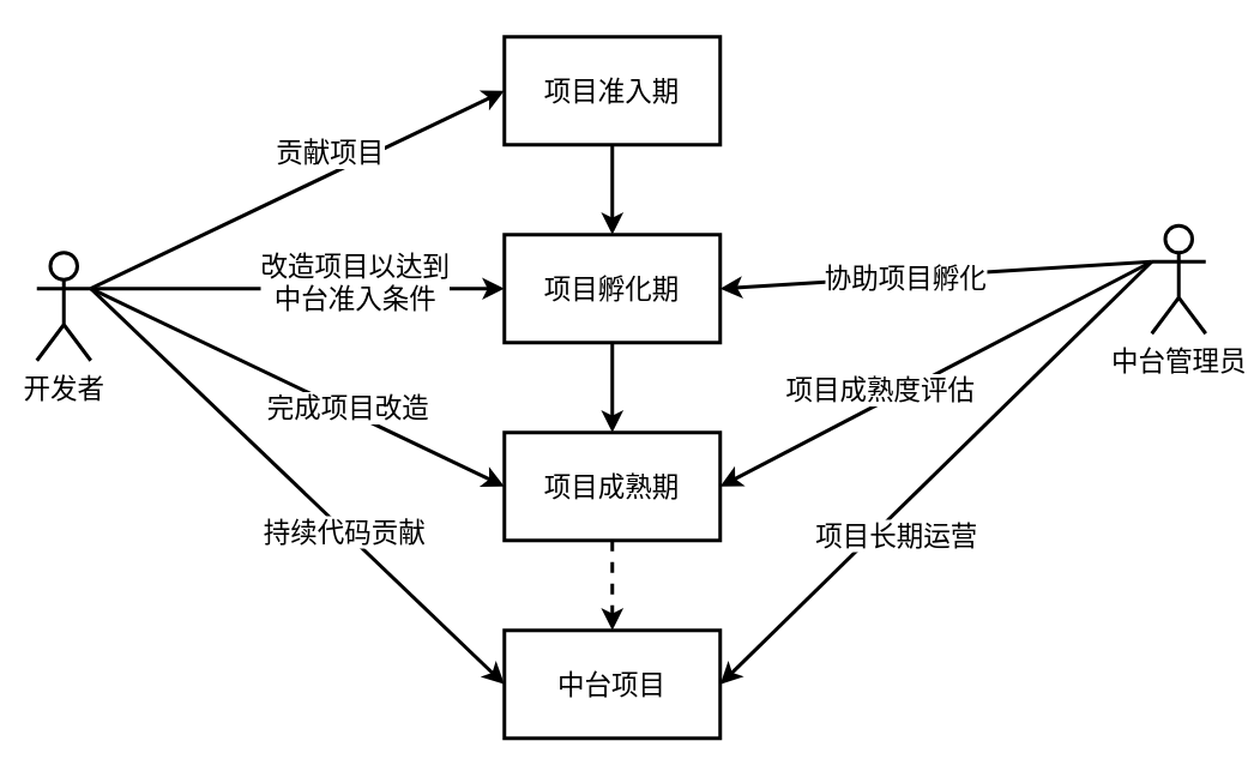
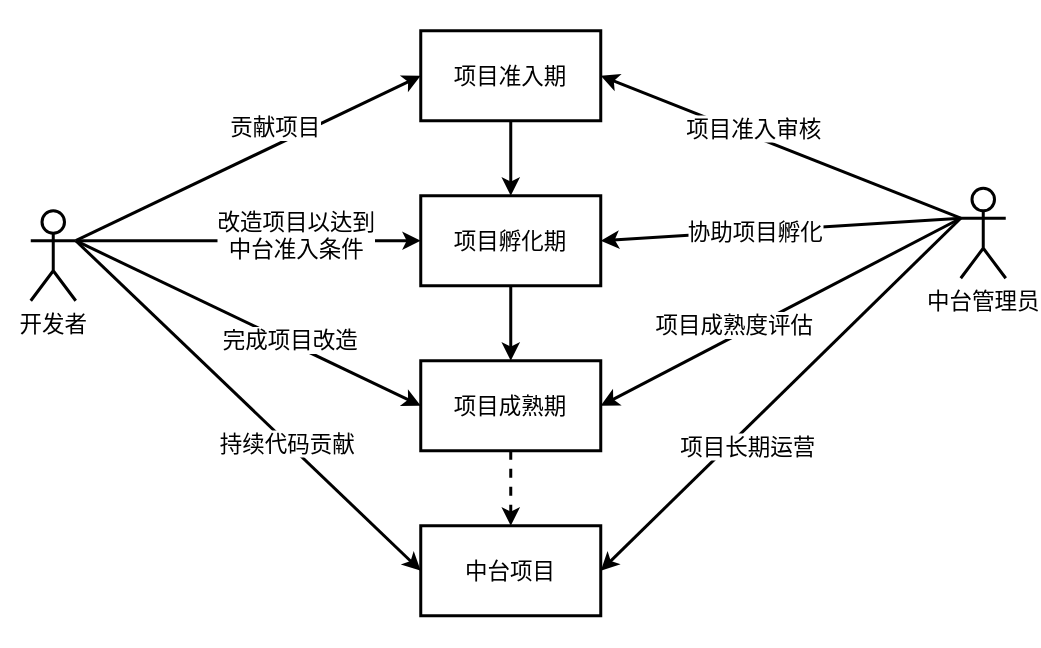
  <mxCell id="0" />
  <mxCell id="1" parent="0" />
  <mxCell id="2" style="rounded=0;orthogonalLoop=1;jettySize=auto;html=1;exitX=1;exitY=0.333;exitDx=0;exitDy=0;exitPerimeter=0;entryX=0;entryY=0.5;entryDx=0;entryDy=0;strokeWidth=2;fontSize=15;" edge="1" parent="1" source="9" target="19"><mxGeometry relative="1" as="geometry" /></mxCell>
  <mxCell id="3" value="贡献项目" style="edgeLabel;html=1;align=center;verticalAlign=middle;resizable=0;points=[];fontSize=15;" vertex="1" connectable="0" parent="2"><mxGeometry x="-0.347" relative="1" as="geometry"><mxPoint x="58.01" y="-40.73" as="offset" /></mxGeometry></mxCell>
  <mxCell id="4" value="改造项目以达到&lt;br&gt;中台准入条件" style="edgeStyle=none;rounded=0;orthogonalLoop=1;jettySize=auto;html=1;exitX=1;exitY=0.333;exitDx=0;exitDy=0;exitPerimeter=0;entryX=0;entryY=0.5;entryDx=0;entryDy=0;strokeWidth=2;fontSize=15;" edge="1" parent="1" source="9" target="21"><mxGeometry x="0.274" y="4" relative="1" as="geometry"><mxPoint as="offset" /></mxGeometry></mxCell>
  <mxCell id="5" style="edgeStyle=none;rounded=0;orthogonalLoop=1;jettySize=auto;html=1;exitX=1;exitY=0.333;exitDx=0;exitDy=0;exitPerimeter=0;entryX=0;entryY=0.5;entryDx=0;entryDy=0;strokeWidth=2;fontSize=15;" edge="1" parent="1" source="9" target="23"><mxGeometry relative="1" as="geometry" /></mxCell>
  <mxCell id="6" value="完成项目改造" style="edgeLabel;html=1;align=center;verticalAlign=middle;resizable=0;points=[];fontSize=15;" vertex="1" connectable="0" parent="5"><mxGeometry x="0.23" y="2" relative="1" as="geometry"><mxPoint as="offset" /></mxGeometry></mxCell>
  <mxCell id="7" style="edgeStyle=none;rounded=0;orthogonalLoop=1;jettySize=auto;html=1;exitX=1;exitY=0.333;exitDx=0;exitDy=0;exitPerimeter=0;entryX=0;entryY=0.5;entryDx=0;entryDy=0;strokeWidth=2;fontSize=15;" edge="1" parent="1" source="9" target="24"><mxGeometry relative="1" as="geometry" /></mxCell>
  <mxCell id="8" value="持续代码贡献" style="edgeLabel;html=1;align=center;verticalAlign=middle;resizable=0;points=[];fontSize=15;" vertex="1" connectable="0" parent="7"><mxGeometry x="0.227" relative="1" as="geometry"><mxPoint as="offset" /></mxGeometry></mxCell>
  <mxCell id="9" value="开发者" style="shape=umlActor;verticalLabelPosition=bottom;verticalAlign=top;html=1;outlineConnect=0;strokeWidth=2;fontSize=15;" vertex="1" parent="1"><mxGeometry x="20" y="140" width="30" height="60" as="geometry" /></mxCell>
+ <mxCell id="10" style="edgeStyle=none;rounded=0;orthogonalLoop=1;jettySize=auto;html=1;exitX=0;exitY=0.333;exitDx=0;exitDy=0;exitPerimeter=0;entryX=1;entryY=0.5;entryDx=0;entryDy=0;strokeWidth=2;fontSize=15;" edge="1" parent="1" source="17" target="19"><mxGeometry relative="1" as="geometry" /></mxCell>
+ <mxCell id="11" value="项目准入审核" style="edgeLabel;html=1;align=center;verticalAlign=middle;resizable=0;points=[];fontSize=15;" vertex="1" connectable="0" parent="10"><mxGeometry x="0.218" relative="1" as="geometry"><mxPoint x="7.56" y="-3.18" as="offset" /></mxGeometry></mxCell>
  <mxCell id="12" value="协助项目孵化" style="edgeStyle=none;rounded=0;orthogonalLoop=1;jettySize=auto;html=1;entryX=1;entryY=0.5;entryDx=0;entryDy=0;strokeWidth=2;fontSize=15;exitX=0;exitY=0.333;exitDx=0;exitDy=0;exitPerimeter=0;" edge="1" parent="1" source="17" target="21"><mxGeometry x="0.143" relative="1" as="geometry"><mxPoint x="610" y="160" as="sourcePoint" /><mxPoint as="offset" /></mxGeometry></mxCell>
  <mxCell id="13" style="edgeStyle=none;rounded=0;orthogonalLoop=1;jettySize=auto;html=1;exitX=0;exitY=0.333;exitDx=0;exitDy=0;exitPerimeter=0;entryX=1;entryY=0.5;entryDx=0;entryDy=0;strokeWidth=2;fontSize=15;" edge="1" parent="1" source="17" target="23"><mxGeometry relative="1" as="geometry" /></mxCell>
  <mxCell id="14" value="项目成熟度评估" style="edgeLabel;html=1;align=center;verticalAlign=middle;resizable=0;points=[];fontSize=15;" vertex="1" connectable="0" parent="13"><mxGeometry x="0.423" y="1" relative="1" as="geometry"><mxPoint x="19.24" y="-19.3" as="offset" /></mxGeometry></mxCell>
  <mxCell id="15" style="edgeStyle=none;rounded=0;orthogonalLoop=1;jettySize=auto;html=1;exitX=0;exitY=0.333;exitDx=0;exitDy=0;exitPerimeter=0;entryX=1;entryY=0.5;entryDx=0;entryDy=0;strokeWidth=2;fontSize=15;" edge="1" parent="1" source="17" target="24"><mxGeometry relative="1" as="geometry" /></mxCell>
  <mxCell id="16" value="项目长期运营" style="edgeLabel;html=1;align=center;verticalAlign=middle;resizable=0;points=[];fontSize=15;" vertex="1" connectable="0" parent="15"><mxGeometry x="0.516" y="2" relative="1" as="geometry"><mxPoint x="38.05" y="-28.48" as="offset" /></mxGeometry></mxCell>
  <mxCell id="17" value="中台管理员" style="shape=umlActor;verticalLabelPosition=bottom;verticalAlign=top;html=1;outlineConnect=0;strokeWidth=2;fontSize=15;" vertex="1" parent="1"><mxGeometry x="640" y="125" width="30" height="60" as="geometry" /></mxCell>
  <mxCell id="18" style="edgeStyle=orthogonalEdgeStyle;rounded=0;orthogonalLoop=1;jettySize=auto;html=1;exitX=0.5;exitY=1;exitDx=0;exitDy=0;strokeWidth=2;fontSize=15;entryX=0.5;entryY=0;entryDx=0;entryDy=0;" edge="1" parent="1" source="19" target="21"><mxGeometry relative="1" as="geometry"><mxPoint x="340" y="150" as="targetPoint" /></mxGeometry></mxCell>
  <mxCell id="19" value="项目准入期" style="rounded=0;whiteSpace=wrap;html=1;strokeWidth=2;fontSize=15;" vertex="1" parent="1"><mxGeometry x="280" y="20" width="120" height="60" as="geometry" /></mxCell>
  <mxCell id="20" style="edgeStyle=orthogonalEdgeStyle;rounded=0;orthogonalLoop=1;jettySize=auto;html=1;exitX=0.5;exitY=1;exitDx=0;exitDy=0;entryX=0.5;entryY=0;entryDx=0;entryDy=0;strokeWidth=2;fontSize=15;" edge="1" parent="1" source="21" target="23"><mxGeometry relative="1" as="geometry" /></mxCell>
  <mxCell id="21" value="项目孵化期" style="rounded=0;whiteSpace=wrap;html=1;strokeWidth=2;fontSize=15;" vertex="1" parent="1"><mxGeometry x="280" y="130" width="120" height="60" as="geometry" /></mxCell>
  <mxCell id="22" style="edgeStyle=orthogonalEdgeStyle;rounded=0;orthogonalLoop=1;jettySize=auto;html=1;exitX=0.5;exitY=1;exitDx=0;exitDy=0;entryX=0.5;entryY=0;entryDx=0;entryDy=0;strokeWidth=2;fontSize=15;dashed=1;" edge="1" parent="1" source="23" target="24"><mxGeometry relative="1" as="geometry" /></mxCell>
  <mxCell id="23" value="项目成熟期" style="rounded=0;whiteSpace=wrap;html=1;strokeWidth=2;fontSize=15;" vertex="1" parent="1"><mxGeometry x="280" y="240" width="120" height="60" as="geometry" /></mxCell>
  <mxCell id="24" value="中台项目" style="rounded=0;whiteSpace=wrap;html=1;strokeWidth=2;fontSize=15;" vertex="1" parent="1"><mxGeometry x="280" y="350" width="120" height="60" as="geometry" /></mxCell>
